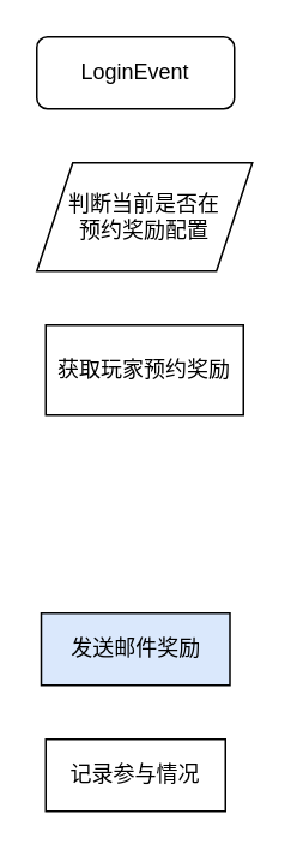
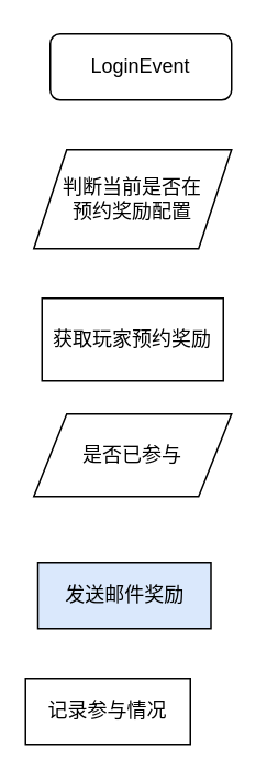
  <mxCell id="0" />
  <mxCell id="1" parent="0" />
- <mxCell id="2" value="LoginEvent" style="rounded=1;whiteSpace=wrap;html=1;" vertex="1" parent="1"><mxGeometry x="20" y="20" width="110" height="40" as="geometry" /></mxCell>
+ <mxCell id="2" value="LoginEvent" style="rounded=1;whiteSpace=wrap;html=1;" vertex="1" parent="1"><mxGeometry x="30" y="20" width="110" height="40" as="geometry" /></mxCell>
  <mxCell id="3" value="判断当前是否在&lt;br&gt;预约奖励配置" style="shape=parallelogram;perimeter=parallelogramPerimeter;whiteSpace=wrap;html=1;fixedSize=1;" vertex="1" parent="1"><mxGeometry x="20" y="90" width="120" height="60" as="geometry" /></mxCell>
  <mxCell id="4" value="获取玩家预约奖励" style="rounded=0;whiteSpace=wrap;html=1;" vertex="1" parent="1"><mxGeometry x="25" y="180" width="110" height="50" as="geometry" /></mxCell>
+ <mxCell id="5" value="是否已参与" style="shape=parallelogram;perimeter=parallelogramPerimeter;whiteSpace=wrap;html=1;fixedSize=1;" vertex="1" parent="1"><mxGeometry x="20" y="250" width="120" height="50" as="geometry" /></mxCell>
  <mxCell id="6" value="发送邮件奖励" style="rounded=0;whiteSpace=wrap;html=1;fillColor=#dae8fc;" vertex="1" parent="1"><mxGeometry x="22.5" y="340" width="105" height="40" as="geometry" /></mxCell>
- <mxCell id="7" value="记录参与情况" style="rounded=0;whiteSpace=wrap;html=1;" vertex="1" parent="1"><mxGeometry x="25" y="410" width="100" height="40" as="geometry" /></mxCell>
+ <mxCell id="7" value="记录参与情况" style="rounded=0;whiteSpace=wrap;html=1;" vertex="1" parent="1"><mxGeometry x="15" y="410" width="100" height="40" as="geometry" /></mxCell>
